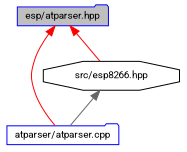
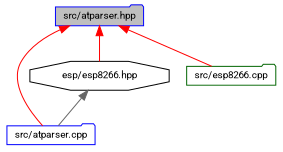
  digraph {
    fontname=Roboto
    node [color=blue fillcolor=white fontname=Roboto fontsize=10 shape=folder style=filled]
    edge [color=red dir=back fontname=Roboto fontsize=10 labelfontname=Helvetica labelfontsize=10 style=solid]
-   n1 [fillcolor=grey75 fontcolor=black height=0.2 label="esp/atparser.hpp" width=0.4]
-   n2 [height=0.2 label="atparser/atparser.cpp" width=0.4]
-   n3 [color=black height=0.2 label="src/esp8266.hpp" shape=octagon width=0.4]
+   n1 [fillcolor=grey75 fontcolor=black height=0.2 label="src/atparser.hpp" width=0.4]
+   n2 [height=0.2 label="src/atparser.cpp" width=0.4]
+   n3 [color=black height=0.2 label="esp/esp8266.hpp" shape=octagon width=0.4]
+   n4 [color=darkgreen height=0.2 label="src/esp8266.cpp" width=0.4]
    n1 -> n2
    n1 -> n3
+   n1 -> n4
    n3 -> n2 [color=gray40]
  }
